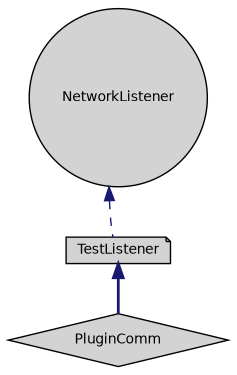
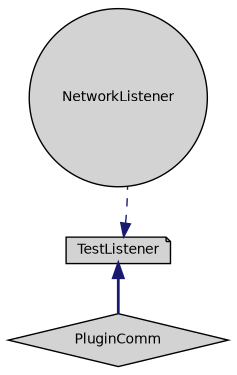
  digraph {
    rankdir=TB
    node [color=black fillcolor=lightgrey fontname=Helvetica fontsize=10 style=filled]
    edge [color=midnightblue dir=back fontname=Helvetica fontsize=10 labelfontname=Helvetica labelfontsize=10]
    n1 [height=0.2 label=NetworkListener shape=circle width=0.4]
    n2 [height=0.2 label=TestListener shape=note width=0.4]
    n3 [height=0.2 label=PluginComm shape=diamond width=0.4]
-   n1 -> n2 [style=dashed]
+   n2 -> n1 [style=dashed]
    n2 -> n3 [style=bold]
  }
